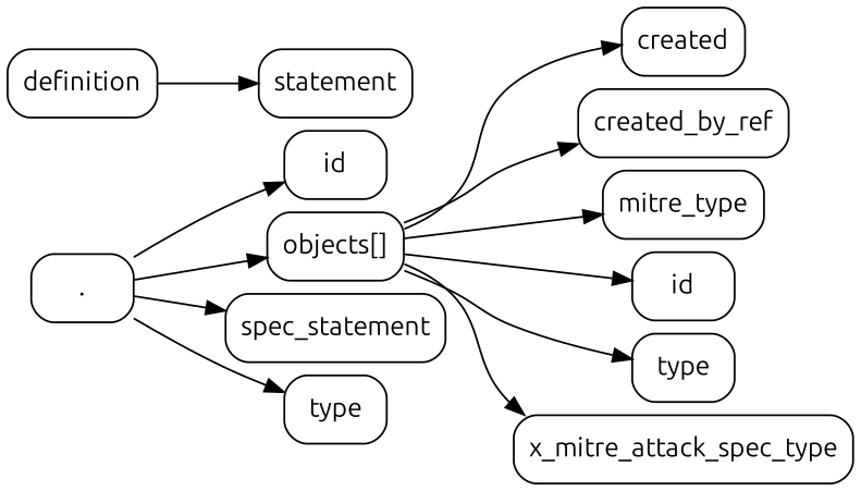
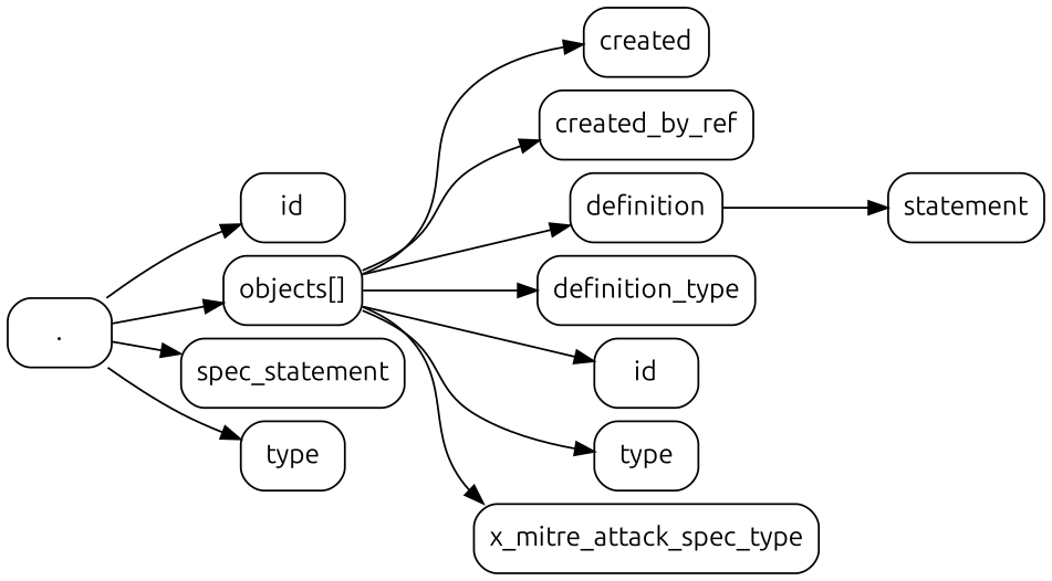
  digraph {
    fontname=Ubuntu
    nodesep=0.1
    rankdir=LR
    ranksep=0.5
    splines=true
    node [fontname=Ubuntu shape=box style=rounded]
    edge [fontname=Ubuntu]
    "."
    id
    "objects[]"
    n4 [label=spec_statement]
    type
    n6 [label=created]
    n7 [label=created_by_ref]
    n8 [label=definition]
-   n9 [label=mitre_type]
+   n9 [label=definition_type]
    n10 [label=id]
    n11 [label=type]
    n12 [label=x_mitre_attack_spec_type]
    n13 [label=statement]
    "." -> id
    "." -> "objects[]"
    "." -> n4
    "." -> type
    "objects[]" -> n6
    "objects[]" -> n7
+   "objects[]" -> n8
    "objects[]" -> n9
    "objects[]" -> n10
    "objects[]" -> n11
    "objects[]" -> n12
    n8 -> n13
  }
